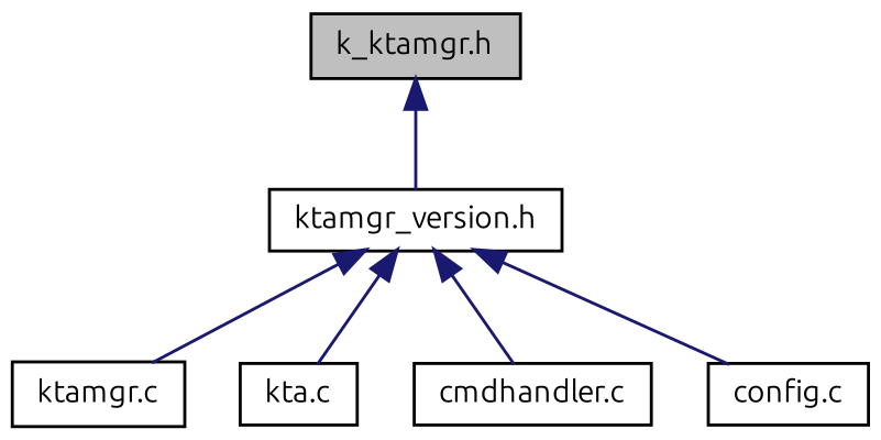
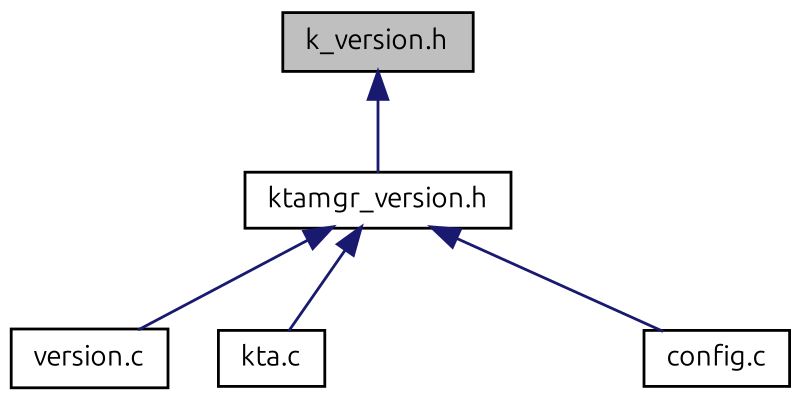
  digraph {
    fontname=Ubuntu
    node [color=black fillcolor=white fontname=Ubuntu fontsize=10 shape=record style=filled]
    edge [color=midnightblue dir=back fontname=Ubuntu fontsize=10 labelfontname=Helvetica labelfontsize=10 style=solid]
-   n1 [fillcolor=grey75 fontcolor=black height=0.2 label="k_ktamgr.h" width=0.4]
+   n1 [fillcolor=grey75 fontcolor=black height=0.2 label="k_version.h" width=0.4]
    n2 [height=0.2 label="ktamgr_version.h" width=0.4]
-   n3 [height=0.2 label="ktamgr.c" width=0.4]
+   n3 [height=0.2 label="version.c" width=0.4]
    n4 [height=0.2 label="kta.c" width=0.4]
-   n5 [height=0.2 label="cmdhandler.c" width=0.4]
    n6 [height=0.2 label="config.c" width=0.4]
    n1 -> n2
    n2 -> n3
    n2 -> n4
-   n2 -> n5
    n2 -> n6
  }
